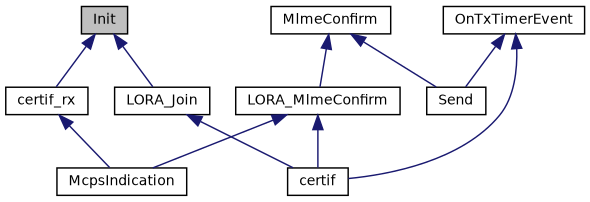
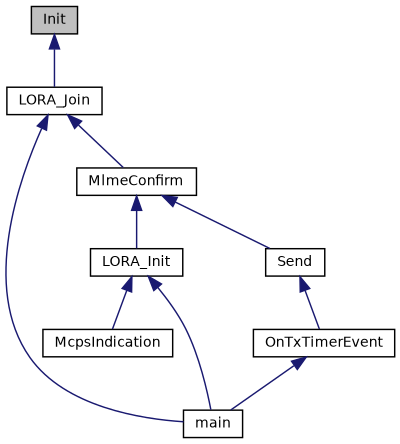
  digraph {
    rankdir=TB
    node [color=black fillcolor=white fontname=Helvetica fontsize=10 shape=record style=filled]
    edge [color=midnightblue dir=back fontname=Helvetica fontsize=10 labelfontname=Helvetica labelfontsize=10 style=solid]
    n1 [fillcolor=grey75 fontcolor=black height=0.2 label=Init width=0.4]
-   n2 [height=0.2 label=certif_rx width=0.4]
    n3 [height=0.2 label=LORA_Join width=0.4]
    n4 [height=0.2 label=McpsIndication width=0.4]
-   n5 [height=0.2 label=certif width=0.4]
+   n5 [height=0.2 label=main width=0.4]
    n6 [height=0.2 label=MlmeConfirm width=0.4]
-   n7 [height=0.2 label=LORA_MlmeConfirm width=0.4]
+   n7 [height=0.2 label=LORA_Init width=0.4]
    n8 [height=0.2 label=Send width=0.4]
    n9 [height=0.2 label=OnTxTimerEvent width=0.4]
-   n1 -> n2
    n1 -> n3
-   n2 -> n4
    n3 -> n5
+   n3 -> n6
    n6 -> n7
    n6 -> n8
    n7 -> n4
    n7 -> n5
-   n9 -> n8
+   n8 -> n9
    n9 -> n5
  }
